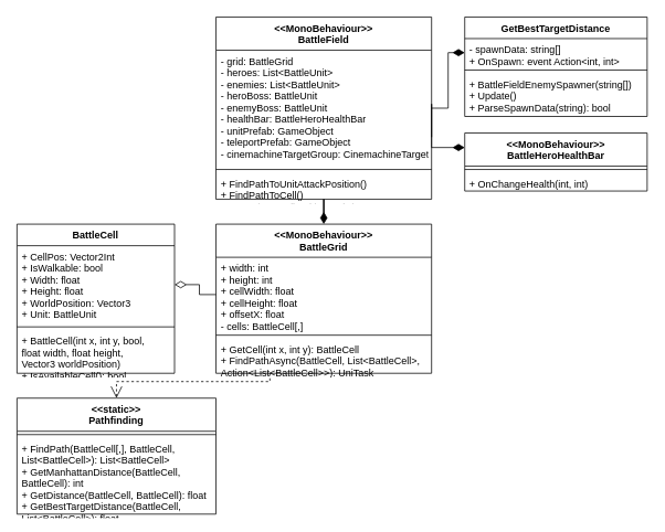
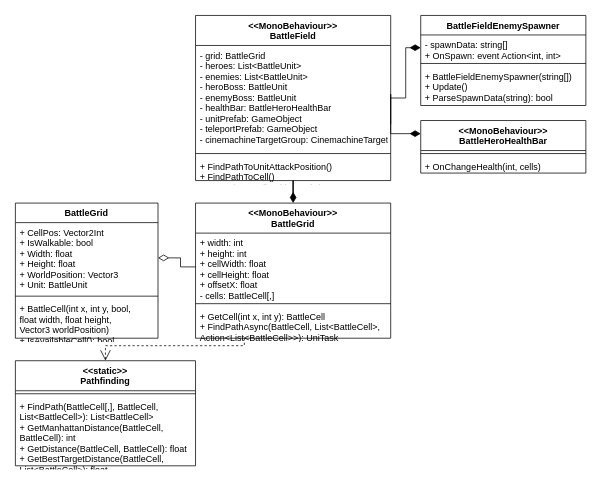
  <mxCell id="0" />
  <mxCell id="1" parent="0" />
  <mxCell id="2" value="&lt;&lt;MonoBehaviour&gt;&gt;&#10;BattleField" style="swimlane;fontStyle=1;align=center;verticalAlign=top;childLayout=stackLayout;horizontal=1;startSize=40;horizontalStack=0;resizeParent=1;resizeParentMax=0;resizeLast=0;collapsible=1;marginBottom=0;" vertex="1" parent="1"><mxGeometry x="260" y="20" width="260" height="220" as="geometry" /></mxCell>
  <mxCell id="3" value="- grid: BattleGrid&#10;- heroes: List&lt;BattleUnit&gt;&#10;- enemies: List&lt;BattleUnit&gt;&#10;- heroBoss: BattleUnit&#10;- enemyBoss: BattleUnit&#10;- healthBar: BattleHeroHealthBar&#10;- unitPrefab: GameObject&#10;- teleportPrefab: GameObject&#10;- cinemachineTargetGroup: CinemachineTargetGroup" style="text;strokeColor=none;fillColor=none;align=left;verticalAlign=top;spacingLeft=4;spacingRight=4;overflow=hidden;rotatable=0;points=[[0,0.5],[1,0.5]];portConstraint=eastwest;" vertex="1" parent="2"><mxGeometry y="40" width="260" height="140" as="geometry" /></mxCell>
  <mxCell id="4" value="" style="line;strokeWidth=1;fillColor=none;align=left;verticalAlign=middle;spacingTop=-1;spacingLeft=3;spacingRight=3;rotatable=0;labelPosition=right;points=[];portConstraint=eastwest;strokeColor=inherit;" vertex="1" parent="2"><mxGeometry y="180" width="260" height="8" as="geometry" /></mxCell>
  <mxCell id="5" value="+ FindPathToUnitAttackPosition()&#10;+ FindPathToCell()&#10;+ GetUnitCount(bool isHero): int" style="text;strokeColor=none;fillColor=none;align=left;verticalAlign=top;spacingLeft=4;spacingRight=4;overflow=hidden;rotatable=0;points=[[0,0.5],[1,0.5]];portConstraint=eastwest;" vertex="1" parent="2"><mxGeometry y="188" width="260" height="32" as="geometry" /></mxCell>
  <mxCell id="6" value="&lt;&lt;MonoBehaviour&gt;&gt;&#10;BattleGrid" style="swimlane;fontStyle=1;align=center;verticalAlign=top;childLayout=stackLayout;horizontal=1;startSize=40;horizontalStack=0;resizeParent=1;resizeParentMax=0;resizeLast=0;collapsible=1;marginBottom=0;" vertex="1" parent="1"><mxGeometry x="260" y="270" width="260" height="180" as="geometry" /></mxCell>
  <mxCell id="7" value="+ width: int&#10;+ height: int&#10;+ cellWidth: float&#10;+ cellHeight: float&#10;+ offsetX: float&#10;- cells: BattleCell[,]" style="text;strokeColor=none;fillColor=none;align=left;verticalAlign=top;spacingLeft=4;spacingRight=4;overflow=hidden;rotatable=0;points=[[0,0.5],[1,0.5]];portConstraint=eastwest;" vertex="1" parent="6"><mxGeometry y="40" width="260" height="90" as="geometry" /></mxCell>
  <mxCell id="8" value="" style="line;strokeWidth=1;fillColor=none;align=left;verticalAlign=middle;spacingTop=-1;spacingLeft=3;spacingRight=3;rotatable=0;labelPosition=right;points=[];portConstraint=eastwest;strokeColor=inherit;" vertex="1" parent="6"><mxGeometry y="130" width="260" height="8" as="geometry" /></mxCell>
  <mxCell id="9" value="+ GetCell(int x, int y): BattleCell&#10;+ FindPathAsync(BattleCell, List&lt;BattleCell&gt;,&#10;  Action&lt;List&lt;BattleCell&gt;&gt;): UniTask&#10;+ GetRandomSpawnPoint(BattleUnit): BattleCell" style="text;strokeColor=none;fillColor=none;align=left;verticalAlign=top;spacingLeft=4;spacingRight=4;overflow=hidden;rotatable=0;points=[[0,0.5],[1,0.5]];portConstraint=eastwest;" vertex="1" parent="6"><mxGeometry y="138" width="260" height="42" as="geometry" /></mxCell>
- <mxCell id="10" value="BattleCell" style="swimlane;fontStyle=1;align=center;verticalAlign=top;childLayout=stackLayout;horizontal=1;startSize=26;horizontalStack=0;resizeParent=1;resizeParentMax=0;resizeLast=0;collapsible=1;marginBottom=0;" vertex="1" parent="1"><mxGeometry x="20" y="270" width="190" height="180" as="geometry" /></mxCell>
+ <mxCell id="10" value="BattleGrid" style="swimlane;fontStyle=1;align=center;verticalAlign=top;childLayout=stackLayout;horizontal=1;startSize=26;horizontalStack=0;resizeParent=1;resizeParentMax=0;resizeLast=0;collapsible=1;marginBottom=0;" vertex="1" parent="1"><mxGeometry x="20" y="270" width="190" height="180" as="geometry" /></mxCell>
  <mxCell id="11" value="+ CellPos: Vector2Int&#10;+ IsWalkable: bool&#10;+ Width: float&#10;+ Height: float&#10;+ WorldPosition: Vector3&#10;+ Unit: BattleUnit" style="text;strokeColor=none;fillColor=none;align=left;verticalAlign=top;spacingLeft=4;spacingRight=4;overflow=hidden;rotatable=0;points=[[0,0.5],[1,0.5]];portConstraint=eastwest;" vertex="1" parent="10"><mxGeometry y="26" width="190" height="94" as="geometry" /></mxCell>
  <mxCell id="12" value="" style="line;strokeWidth=1;fillColor=none;align=left;verticalAlign=middle;spacingTop=-1;spacingLeft=3;spacingRight=3;rotatable=0;labelPosition=right;points=[];portConstraint=eastwest;strokeColor=inherit;" vertex="1" parent="10"><mxGeometry y="120" width="190" height="8" as="geometry" /></mxCell>
  <mxCell id="13" value="+ BattleCell(int x, int y, bool,&#10;  float width, float height,&#10;  Vector3 worldPosition)&#10;+ IsAvailableCell(): bool" style="text;strokeColor=none;fillColor=none;align=left;verticalAlign=top;spacingLeft=4;spacingRight=4;overflow=hidden;rotatable=0;points=[[0,0.5],[1,0.5]];portConstraint=eastwest;" vertex="1" parent="10"><mxGeometry y="128" width="190" height="52" as="geometry" /></mxCell>
  <mxCell id="14" value="&lt;&lt;static&gt;&gt;&#10;Pathfinding" style="swimlane;fontStyle=1;align=center;verticalAlign=top;childLayout=stackLayout;horizontal=1;startSize=40;horizontalStack=0;resizeParent=1;resizeParentMax=0;resizeLast=0;collapsible=1;marginBottom=0;" vertex="1" parent="1"><mxGeometry x="20" y="480" width="240" height="140" as="geometry" /></mxCell>
  <mxCell id="15" value="" style="line;strokeWidth=1;fillColor=none;align=left;verticalAlign=middle;spacingTop=-1;spacingLeft=3;spacingRight=3;rotatable=0;labelPosition=right;points=[];portConstraint=eastwest;strokeColor=inherit;" vertex="1" parent="14"><mxGeometry y="40" width="240" height="8" as="geometry" /></mxCell>
  <mxCell id="16" value="+ FindPath(BattleCell[,], BattleCell,&#10;  List&lt;BattleCell&gt;): List&lt;BattleCell&gt;&#10;+ GetManhattanDistance(BattleCell,&#10;  BattleCell): int&#10;+ GetDistance(BattleCell, BattleCell): float&#10;+ GetBestTargetDistance(BattleCell,&#10;  List&lt;BattleCell&gt;): float" style="text;strokeColor=none;fillColor=none;align=left;verticalAlign=top;spacingLeft=4;spacingRight=4;overflow=hidden;rotatable=0;points=[[0,0.5],[1,0.5]];portConstraint=eastwest;" vertex="1" parent="14"><mxGeometry y="48" width="240" height="92" as="geometry" /></mxCell>
- <mxCell id="17" value="GetBestTargetDistance" style="swimlane;fontStyle=1;align=center;verticalAlign=top;childLayout=stackLayout;horizontal=1;startSize=26;horizontalStack=0;resizeParent=1;resizeParentMax=0;resizeLast=0;collapsible=1;marginBottom=0;" vertex="1" parent="1"><mxGeometry x="560" y="20" width="220" height="120" as="geometry" /></mxCell>
+ <mxCell id="17" value="BattleFieldEnemySpawner" style="swimlane;fontStyle=1;align=center;verticalAlign=top;childLayout=stackLayout;horizontal=1;startSize=26;horizontalStack=0;resizeParent=1;resizeParentMax=0;resizeLast=0;collapsible=1;marginBottom=0;" vertex="1" parent="1"><mxGeometry x="560" y="20" width="220" height="120" as="geometry" /></mxCell>
  <mxCell id="18" value="- spawnData: string[]&#10;+ OnSpawn: event Action&lt;int, int&gt;" style="text;strokeColor=none;fillColor=none;align=left;verticalAlign=top;spacingLeft=4;spacingRight=4;overflow=hidden;rotatable=0;points=[[0,0.5],[1,0.5]];portConstraint=eastwest;" vertex="1" parent="17"><mxGeometry y="26" width="220" height="34" as="geometry" /></mxCell>
  <mxCell id="19" value="" style="line;strokeWidth=1;fillColor=none;align=left;verticalAlign=middle;spacingTop=-1;spacingLeft=3;spacingRight=3;rotatable=0;labelPosition=right;points=[];portConstraint=eastwest;strokeColor=inherit;" vertex="1" parent="17"><mxGeometry y="60" width="220" height="8" as="geometry" /></mxCell>
  <mxCell id="20" value="+ BattleFieldEnemySpawner(string[])&#10;+ Update()&#10;+ ParseSpawnData(string): bool" style="text;strokeColor=none;fillColor=none;align=left;verticalAlign=top;spacingLeft=4;spacingRight=4;overflow=hidden;rotatable=0;points=[[0,0.5],[1,0.5]];portConstraint=eastwest;" vertex="1" parent="17"><mxGeometry y="68" width="220" height="52" as="geometry" /></mxCell>
  <mxCell id="21" value="&lt;&lt;MonoBehaviour&gt;&gt;&#10;BattleHeroHealthBar" style="swimlane;fontStyle=1;align=center;verticalAlign=top;childLayout=stackLayout;horizontal=1;startSize=40;horizontalStack=0;resizeParent=1;resizeParentMax=0;resizeLast=0;collapsible=1;marginBottom=0;" vertex="1" parent="1"><mxGeometry x="560" y="160" width="220" height="70" as="geometry" /></mxCell>
  <mxCell id="22" value="" style="line;strokeWidth=1;fillColor=none;align=left;verticalAlign=middle;spacingTop=-1;spacingLeft=3;spacingRight=3;rotatable=0;labelPosition=right;points=[];portConstraint=eastwest;strokeColor=inherit;" vertex="1" parent="21"><mxGeometry y="40" width="220" height="8" as="geometry" /></mxCell>
- <mxCell id="23" value="+ OnChangeHealth(int, int)" style="text;strokeColor=none;fillColor=none;align=left;verticalAlign=top;spacingLeft=4;spacingRight=4;overflow=hidden;rotatable=0;points=[[0,0.5],[1,0.5]];portConstraint=eastwest;" vertex="1" parent="21"><mxGeometry y="48" width="220" height="22" as="geometry" /></mxCell>
+ <mxCell id="23" value="+ OnChangeHealth(int, cells)" style="text;strokeColor=none;fillColor=none;align=left;verticalAlign=top;spacingLeft=4;spacingRight=4;overflow=hidden;rotatable=0;points=[[0,0.5],[1,0.5]];portConstraint=eastwest;" vertex="1" parent="21"><mxGeometry y="48" width="220" height="22" as="geometry" /></mxCell>
  <mxCell id="24" style="edgeStyle=orthogonalEdgeStyle;rounded=0;orthogonalLoop=1;jettySize=auto;html=1;entryX=0.5;entryY=0;entryDx=0;entryDy=0;endArrow=diamondThin;endFill=1;endSize=12;" edge="1" parent="1" source="2" target="6"><mxGeometry relative="1" as="geometry" /></mxCell>
  <mxCell id="25" style="edgeStyle=orthogonalEdgeStyle;rounded=0;orthogonalLoop=1;jettySize=auto;html=1;exitX=0;exitY=0.5;exitDx=0;exitDy=0;entryX=1;entryY=0.5;entryDx=0;entryDy=0;endArrow=diamondThin;endFill=0;endSize=12;" edge="1" parent="1" source="7" target="11"><mxGeometry relative="1" as="geometry" /></mxCell>
  <mxCell id="26" style="edgeStyle=orthogonalEdgeStyle;rounded=0;orthogonalLoop=1;jettySize=auto;html=1;exitX=0.25;exitY=1;exitDx=0;exitDy=0;entryX=0.5;entryY=0;entryDx=0;entryDy=0;endArrow=open;endFill=0;endSize=12;dashed=1;" edge="1" parent="1" source="6" target="14"><mxGeometry relative="1" as="geometry"><Array as="points"><mxPoint x="325" y="460" /><mxPoint x="140" y="460" /></Array></mxGeometry></mxCell>
  <mxCell id="27" style="edgeStyle=orthogonalEdgeStyle;rounded=0;orthogonalLoop=1;jettySize=auto;html=1;entryX=0;entryY=0.5;entryDx=0;entryDy=0;endArrow=diamondThin;endFill=1;endSize=12;" edge="1" parent="1" source="3" target="18"><mxGeometry relative="1" as="geometry" /></mxCell>
  <mxCell id="28" style="edgeStyle=orthogonalEdgeStyle;rounded=0;orthogonalLoop=1;jettySize=auto;html=1;exitX=1;exitY=0.75;exitDx=0;exitDy=0;entryX=0;entryY=0.25;entryDx=0;entryDy=0;endArrow=diamondThin;endFill=1;endSize=12;" edge="1" parent="1" source="3" target="21"><mxGeometry relative="1" as="geometry"><Array as="points"><mxPoint x="520" y="125" /><mxPoint x="520" y="178" /></Array></mxGeometry></mxCell>
